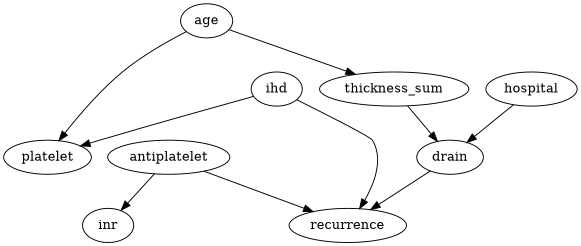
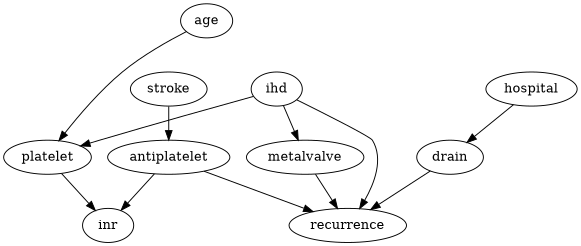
  digraph {
    age
    platelet
-   thickness_sum
+   metalvalve
    recurrence
    inr
+   stroke
    antiplatelet
    drain
    hospital
    ihd
    age -> platelet
-   age -> thickness_sum
-   thickness_sum -> drain
+   platelet -> inr
+   metalvalve -> recurrence
+   stroke -> antiplatelet
    antiplatelet -> recurrence
    antiplatelet -> inr
    drain -> recurrence
    hospital -> drain
    ihd -> platelet
+   ihd -> metalvalve
    ihd -> recurrence
  }
